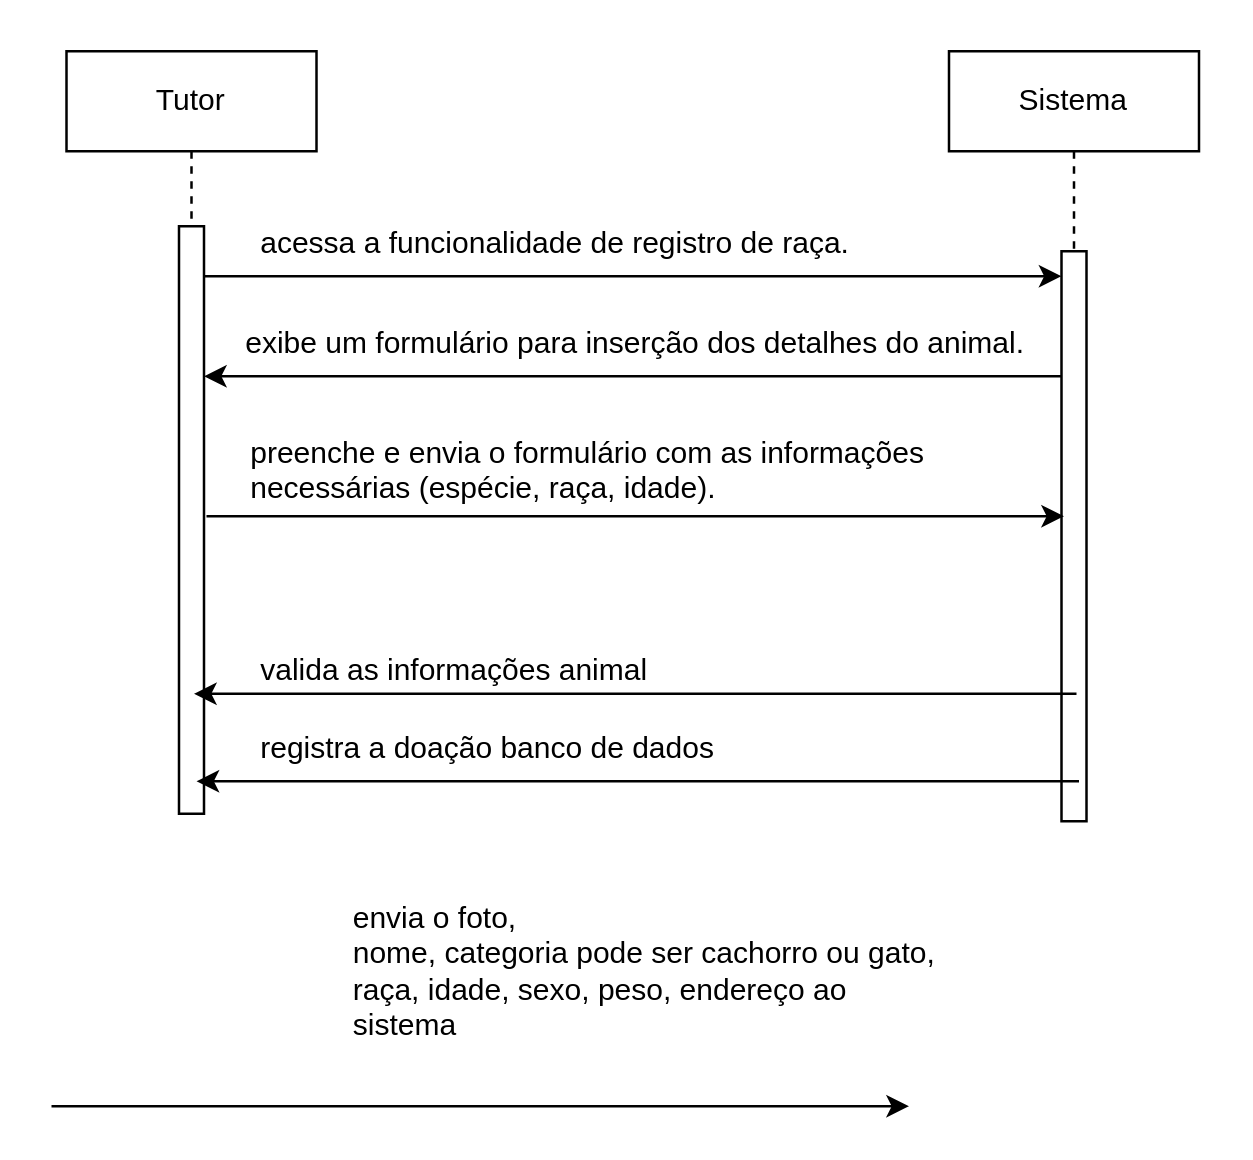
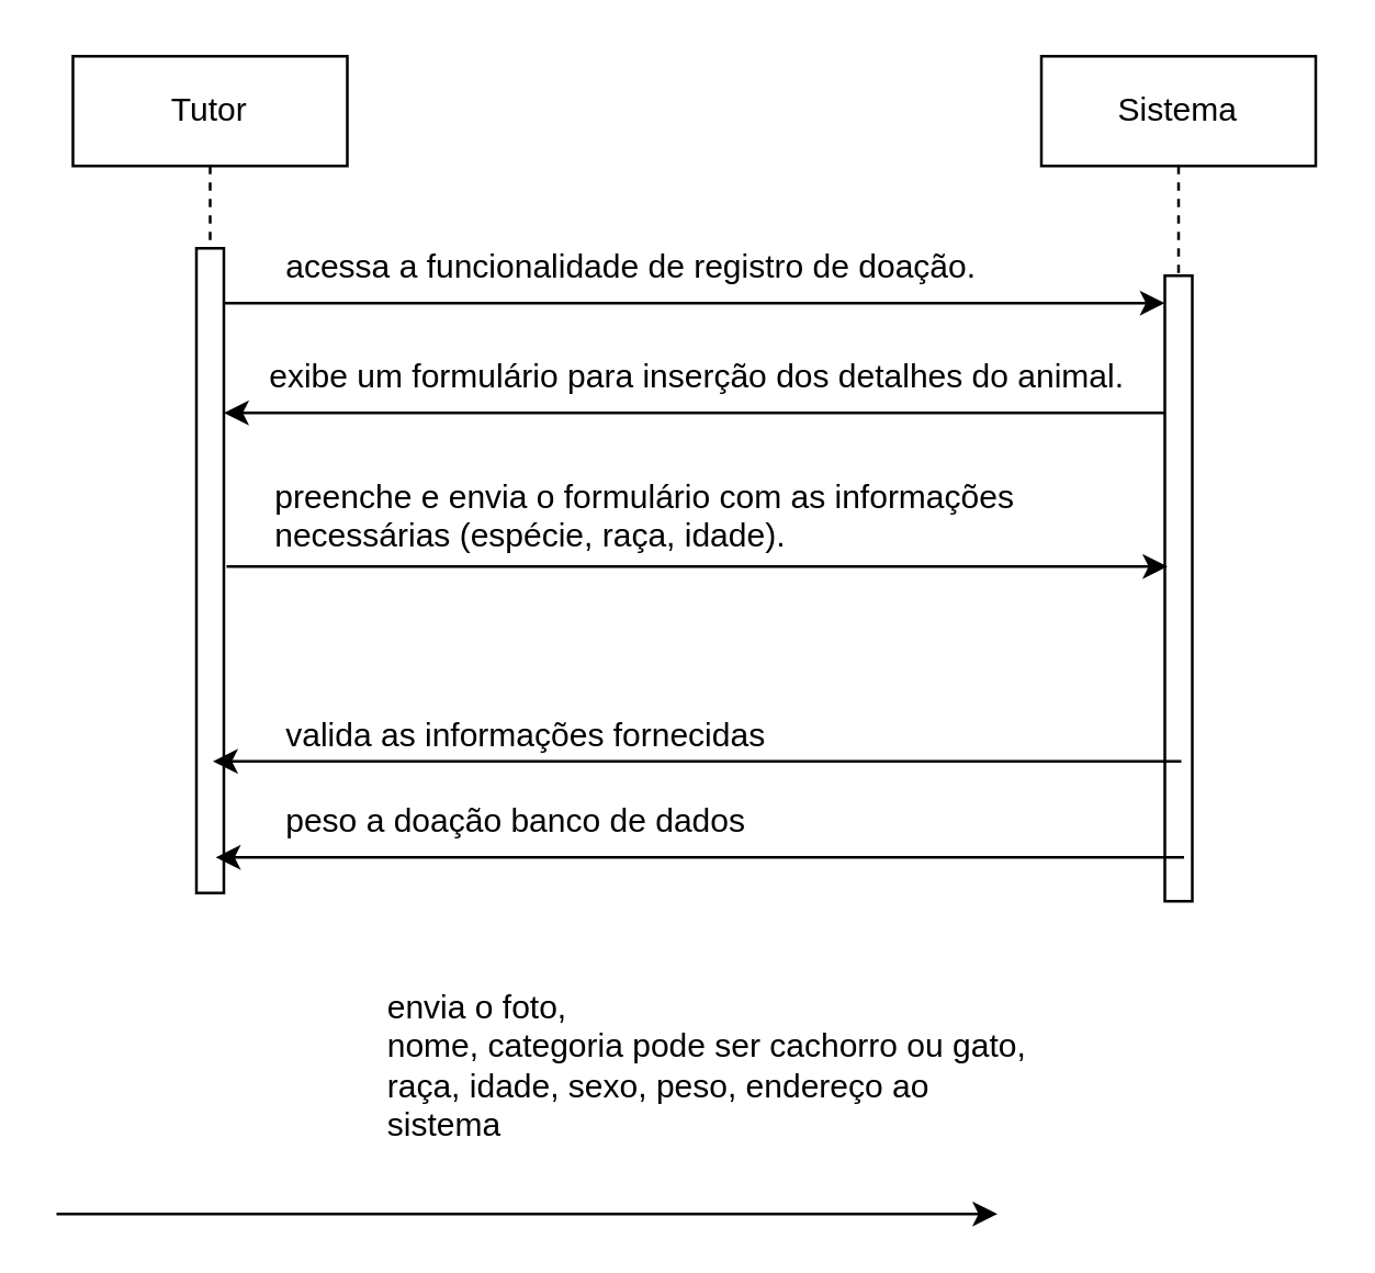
  <mxCell id="0" />
  <mxCell id="1" parent="0" />
  <mxCell id="2" value="Tutor" style="shape=umlLifeline;perimeter=lifelinePerimeter;whiteSpace=wrap;html=1;container=0;dropTarget=0;collapsible=0;recursiveResize=0;outlineConnect=0;portConstraint=eastwest;newEdgeStyle={&quot;edgeStyle&quot;:&quot;elbowEdgeStyle&quot;,&quot;elbow&quot;:&quot;vertical&quot;,&quot;curved&quot;:0,&quot;rounded&quot;:0};" parent="1" vertex="1"><mxGeometry x="26" y="20" width="100" height="305" as="geometry" /></mxCell>
  <mxCell id="3" value="" style="html=1;points=[];perimeter=orthogonalPerimeter;outlineConnect=0;targetShapes=umlLifeline;portConstraint=eastwest;newEdgeStyle={&quot;edgeStyle&quot;:&quot;elbowEdgeStyle&quot;,&quot;elbow&quot;:&quot;vertical&quot;,&quot;curved&quot;:0,&quot;rounded&quot;:0};" parent="2" vertex="1"><mxGeometry x="45" y="70" width="10" height="235" as="geometry" /></mxCell>
  <mxCell id="4" value="Sistema" style="shape=umlLifeline;perimeter=lifelinePerimeter;whiteSpace=wrap;html=1;container=0;dropTarget=0;collapsible=0;recursiveResize=0;outlineConnect=0;portConstraint=eastwest;newEdgeStyle={&quot;edgeStyle&quot;:&quot;elbowEdgeStyle&quot;,&quot;elbow&quot;:&quot;vertical&quot;,&quot;curved&quot;:0,&quot;rounded&quot;:0};" parent="1" vertex="1"><mxGeometry x="379" y="20" width="100" height="308" as="geometry" /></mxCell>
  <mxCell id="5" value="" style="html=1;points=[];perimeter=orthogonalPerimeter;outlineConnect=0;targetShapes=umlLifeline;portConstraint=eastwest;newEdgeStyle={&quot;edgeStyle&quot;:&quot;elbowEdgeStyle&quot;,&quot;elbow&quot;:&quot;vertical&quot;,&quot;curved&quot;:0,&quot;rounded&quot;:0};" parent="4" vertex="1"><mxGeometry x="45" y="80" width="10" height="228" as="geometry" /></mxCell>
  <mxCell id="6" value="" style="endArrow=classic;html=1;rounded=0;" parent="1" target="5" edge="1"><mxGeometry width="50" height="50" relative="1" as="geometry"><mxPoint x="81" y="110" as="sourcePoint" /><mxPoint x="311" y="110" as="targetPoint" /></mxGeometry></mxCell>
- <mxCell id="7" value="&lt;div&gt;acessa a funcionalidade de registro de raça.&lt;/div&gt;&lt;div&gt;&lt;br&gt;&lt;/div&gt;" style="text;whiteSpace=wrap;html=1;" parent="1" vertex="1"><mxGeometry x="102" y="83" width="264" height="40" as="geometry" /></mxCell>
+ <mxCell id="7" value="&lt;div&gt;acessa a funcionalidade de registro de doação.&lt;/div&gt;&lt;div&gt;&lt;br&gt;&lt;/div&gt;" style="text;whiteSpace=wrap;html=1;" parent="1" vertex="1"><mxGeometry x="102" y="83" width="264" height="40" as="geometry" /></mxCell>
  <mxCell id="8" value="" style="endArrow=classic;html=1;rounded=0;" parent="1" source="5" edge="1"><mxGeometry width="50" height="50" relative="1" as="geometry"><mxPoint x="311" y="150" as="sourcePoint" /><mxPoint x="81" y="150" as="targetPoint" /></mxGeometry></mxCell>
  <mxCell id="9" value="&lt;div&gt;exibe um formulário para inserção dos detalhes do animal.&lt;/div&gt;&lt;div&gt;&lt;br&gt;&lt;/div&gt;" style="text;whiteSpace=wrap;html=1;" parent="1" vertex="1"><mxGeometry x="96" y="123" width="339" height="40" as="geometry" /></mxCell>
  <mxCell id="10" value="" style="endArrow=classic;html=1;rounded=0;" parent="1" edge="1"><mxGeometry width="50" height="50" relative="1" as="geometry"><mxPoint x="82" y="206" as="sourcePoint" /><mxPoint x="425" y="206" as="targetPoint" /><Array as="points"><mxPoint x="237" y="206" /></Array></mxGeometry></mxCell>
  <mxCell id="11" value="&lt;div&gt;preenche e envia o formulário com as informações necessárias (espécie, raça, idade).&lt;/div&gt;&lt;div&gt;&lt;br&gt;&lt;/div&gt;" style="text;whiteSpace=wrap;html=1;" parent="1" vertex="1"><mxGeometry x="98" y="167" width="302" height="40" as="geometry" /></mxCell>
  <mxCell id="12" value="envia o foto,&#10;nome, categoria pode ser cachorro ou gato, raça, idade, sexo, peso, endereço ao sistema" style="text;whiteSpace=wrap;" parent="1" vertex="1"><mxGeometry x="139" y="353" width="238" height="36" as="geometry" /></mxCell>
  <mxCell id="13" value="" style="endArrow=classic;html=1;rounded=0;" parent="1" edge="1"><mxGeometry width="50" height="50" relative="1" as="geometry"><mxPoint x="20" y="442" as="sourcePoint" /><mxPoint x="363" y="442" as="targetPoint" /><Array as="points"><mxPoint x="175" y="442" /></Array></mxGeometry></mxCell>
- <mxCell id="14" value="valida as informações animal" style="text;whiteSpace=wrap;" parent="1" vertex="1"><mxGeometry x="102" y="254" width="203" height="36" as="geometry" /></mxCell>
+ <mxCell id="14" value="valida as informações fornecidas" style="text;whiteSpace=wrap;" parent="1" vertex="1"><mxGeometry x="102" y="254" width="203" height="36" as="geometry" /></mxCell>
  <mxCell id="15" value="" style="endArrow=classic;html=1;rounded=0;" parent="1" edge="1"><mxGeometry width="50" height="50" relative="1" as="geometry"><mxPoint x="430" y="277" as="sourcePoint" /><mxPoint x="77" y="277" as="targetPoint" /></mxGeometry></mxCell>
- <mxCell id="16" value="registra a doação banco de dados" style="text;whiteSpace=wrap;" parent="1" vertex="1"><mxGeometry x="102" y="285" width="209" height="36" as="geometry" /></mxCell>
+ <mxCell id="16" value="peso a doação banco de dados" style="text;whiteSpace=wrap;" parent="1" vertex="1"><mxGeometry x="102" y="285" width="209" height="36" as="geometry" /></mxCell>
  <mxCell id="17" value="" style="endArrow=classic;html=1;rounded=0;" parent="1" edge="1"><mxGeometry width="50" height="50" relative="1" as="geometry"><mxPoint x="431" y="312" as="sourcePoint" /><mxPoint x="78" y="312" as="targetPoint" /></mxGeometry></mxCell>
